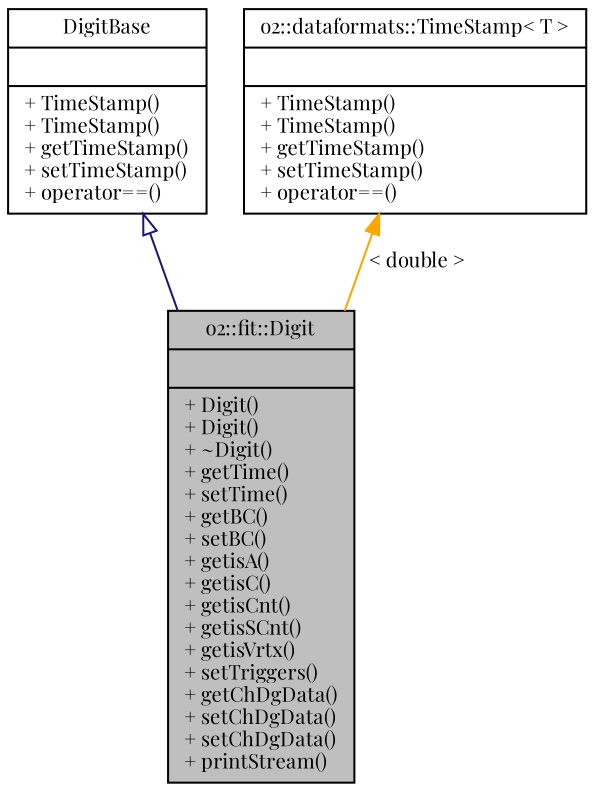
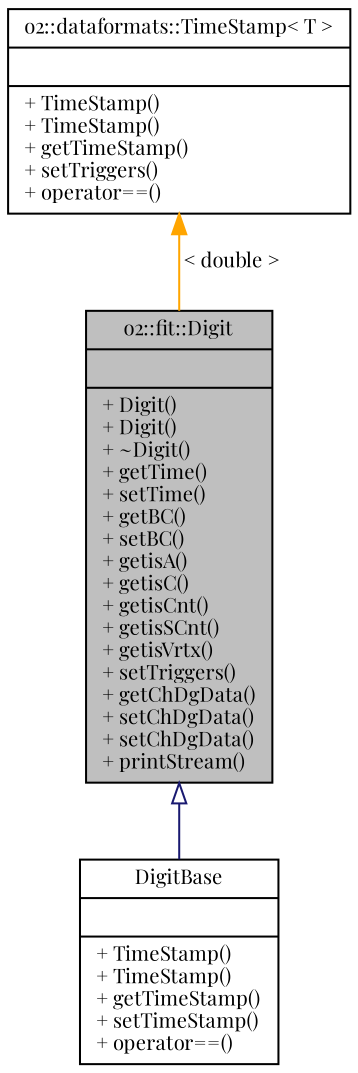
  digraph {
    fontname="Playfair Display"
    node [color=black fontname="Playfair Display" fontsize=10 shape=record]
    edge [dir=back fontname="Playfair Display" fontsize=10 labelfontname=Helvetica labelfontsize=10 style=solid]
    n1 [fillcolor=grey75 fontcolor=black height=0.2 label="{o2::fit::Digit\n||+ Digit()\l+ Digit()\l+ ~Digit()\l+ getTime()\l+ setTime()\l+ getBC()\l+ setBC()\l+ getisA()\l+ getisC()\l+ getisCnt()\l+ getisSCnt()\l+ getisVrtx()\l+ setTriggers()\l+ getChDgData()\l+ setChDgData()\l+ setChDgData()\l+ printStream()\l}" style=filled width=0.4]
    n2 [height=0.2 label="{DigitBase\n||+ TimeStamp()\l+ TimeStamp()\l+ getTimeStamp()\l+ setTimeStamp()\l+ operator==()\l}" width=0.4]
-   n3 [height=0.2 label="{o2::dataformats::TimeStamp\< T \>\n||+ TimeStamp()\l+ TimeStamp()\l+ getTimeStamp()\l+ setTimeStamp()\l+ operator==()\l}" width=0.4]
-   n2 -> n1 [arrowtail=onormal color=midnightblue]
+   n3 [height=0.2 label="{o2::dataformats::TimeStamp\< T \>\n||+ TimeStamp()\l+ TimeStamp()\l+ getTimeStamp()\l+ setTriggers()\l+ operator==()\l}" width=0.4]
+   n1 -> n2 [arrowtail=onormal color=midnightblue]
    n3 -> n1 [color=orange label=" \< double \>"]
  }
